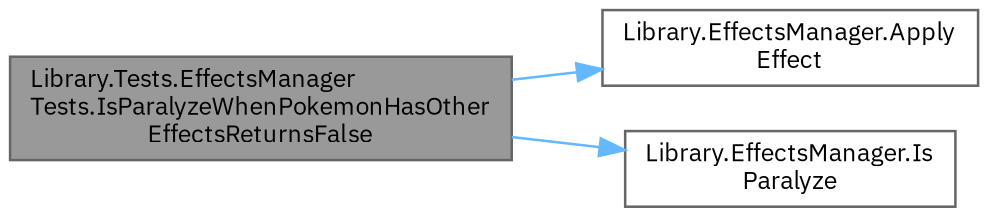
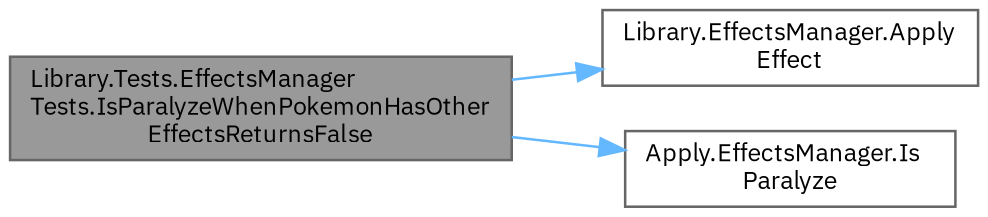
  digraph {
    fontname="IBM Plex Sans"
    rankdir=LR
    node [color=grey40 fillcolor=white fontname="IBM Plex Sans" fontsize=10 shape=box style=filled]
    edge [color=steelblue1 fontname="IBM Plex Sans" fontsize=10 labelfontname=Helvetica labelfontsize=10 style=solid]
    n1 [color=gray40 fillcolor=grey60 fontcolor=black height=0.2 label="Library.Tests.EffectsManager\lTests.IsParalyzeWhenPokemonHasOther\lEffectsReturnsFalse" width=0.4]
    n2 [height=0.2 label="Library.EffectsManager.Apply\lEffect" width=0.4]
-   n3 [height=0.2 label="Library.EffectsManager.Is\lParalyze" width=0.4]
+   n3 [height=0.2 label="Apply.EffectsManager.Is\lParalyze" width=0.4]
    n1 -> n2
    n1 -> n3
  }
